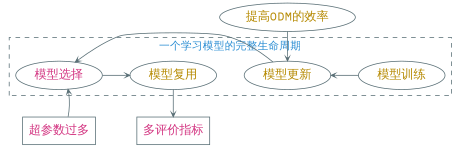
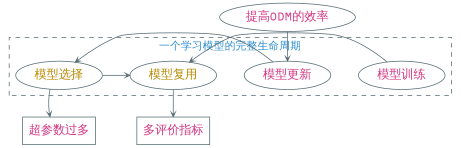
  digraph {
    fontname="IBM Plex Mono"
    nodesep=0.5
    ranksep=0.5
    node [color="#586e75" fontcolor="#b58900" fontname="IBM Plex Mono" fontsize=16 shape=ellipse]
    edge [arrowhead=vee arrowsize=0.6 color="#586e75" fontcolor="#268bd2" fontname="IBM Plex Mono" fontsize=16]
-   "模型训练"
-   "模型更新"
-   "模型选择" [fontcolor="#d33682"]
+   "模型训练" [fontcolor="#d33682"]
+   "模型更新" [fontcolor="#d33682"]
+   "模型选择"
    "模型复用"
    "超参数过多" [fontcolor="#d33682" shape=box]
    "多评价指标" [fontcolor="#d33682" shape=box]
-   "提高ODM的效率"
+   "提高ODM的效率" [fontcolor="#d33682"]
    subgraph cluster_1 {
      color="#586e75"
      fontcolor="#268bd2"
      label="一个学习模型的完整生命周期"
      style=dashed
      "模型训练"
      "模型更新"
      "模型选择"
      "模型复用"
    }
-   "模型训练" -> "模型更新" [constraint=false]
+   "模型训练" -> "模型复用" [constraint=false]
    "模型更新" -> "模型选择" [constraint=false]
    "模型选择" -> "模型复用" [constraint=false]
-   "超参数过多" -> "模型选择"
+   "模型选择" -> "超参数过多"
    "模型复用" -> "多评价指标"
    "提高ODM的效率" -> "模型更新"
  }
